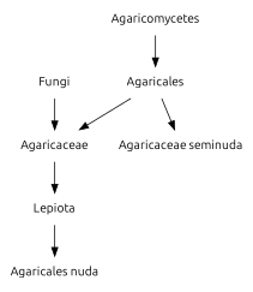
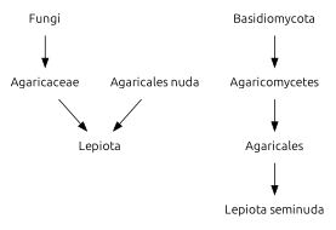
  digraph {
    fontname=Ubuntu
    node [fontname=Ubuntu shape=plaintext]
    edge [fontname=Ubuntu]
    n1 [label=Fungi]
    n2 [label=Agaricaceae]
+   n3 [label=Basidiomycota]
    n4 [label=Agaricomycetes]
    n5 [label=Agaricales]
-   n6 [label="Agaricaceae seminuda"]
+   n6 [label="Lepiota seminuda"]
    n7 [label=Lepiota]
    n8 [label="Agaricales nuda"]
    n1 -> n2
    n2 -> n7
+   n3 -> n4
    n4 -> n5
-   n5 -> n2
    n5 -> n6
-   n7 -> n8
+   n8 -> n7
  }
